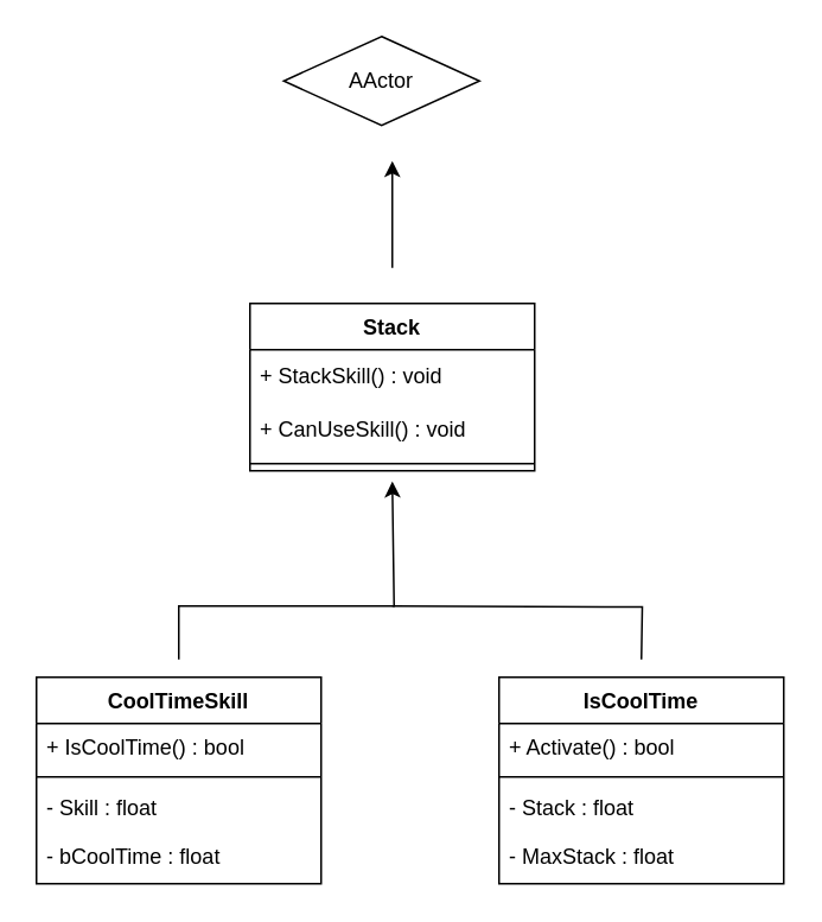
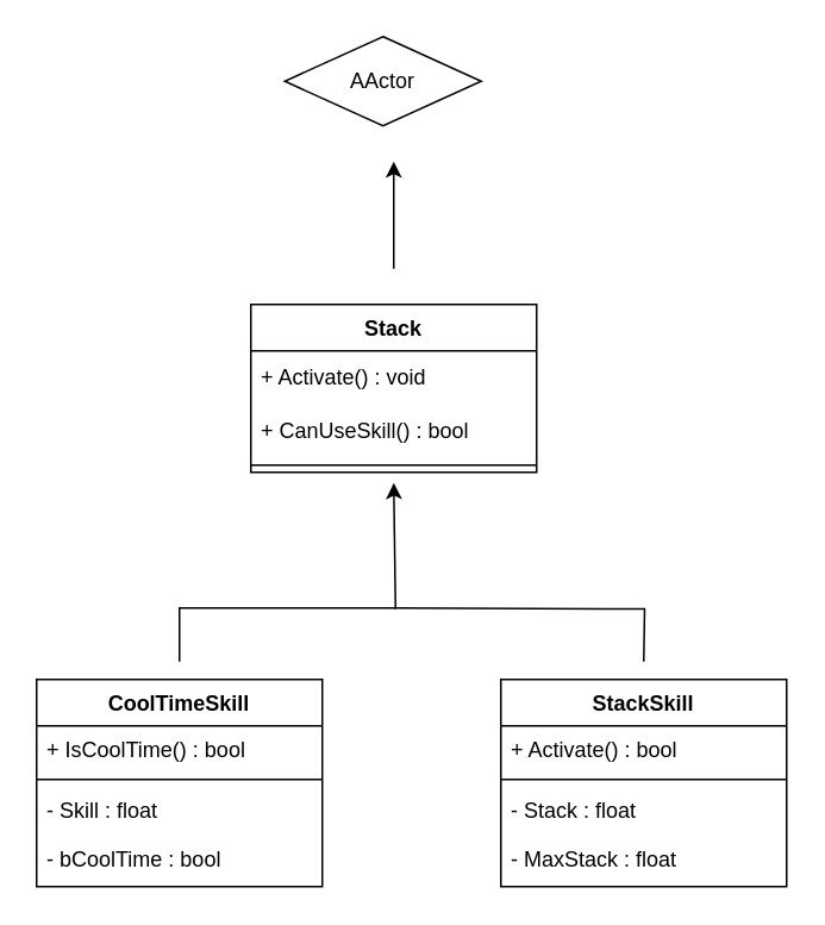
  <mxCell id="0" />
  <mxCell id="1" parent="0" />
  <mxCell id="2" value="Stack" style="swimlane;fontStyle=1;align=center;verticalAlign=top;childLayout=stackLayout;horizontal=1;startSize=26;horizontalStack=0;resizeParent=1;resizeParentMax=0;resizeLast=0;collapsible=1;marginBottom=0;whiteSpace=wrap;html=1;" vertex="1" parent="1"><mxGeometry x="140" y="170" width="160" height="94" as="geometry" /></mxCell>
- <mxCell id="3" value="+ StackSkill() : void" style="text;strokeColor=none;fillColor=none;align=left;verticalAlign=middle;spacingLeft=4;spacingRight=4;overflow=hidden;points=[[0,0.5],[1,0.5]];portConstraint=eastwest;rotatable=0;whiteSpace=wrap;html=1;" vertex="1" parent="2"><mxGeometry y="26" width="160" height="30" as="geometry" /></mxCell>
- <mxCell id="4" value="+ CanUseSkill() : void" style="text;strokeColor=none;fillColor=none;align=left;verticalAlign=middle;spacingLeft=4;spacingRight=4;overflow=hidden;points=[[0,0.5],[1,0.5]];portConstraint=eastwest;rotatable=0;whiteSpace=wrap;html=1;" vertex="1" parent="2"><mxGeometry y="56" width="160" height="30" as="geometry" /></mxCell>
+ <mxCell id="3" value="+ Activate() : void" style="text;strokeColor=none;fillColor=none;align=left;verticalAlign=middle;spacingLeft=4;spacingRight=4;overflow=hidden;points=[[0,0.5],[1,0.5]];portConstraint=eastwest;rotatable=0;whiteSpace=wrap;html=1;" vertex="1" parent="2"><mxGeometry y="26" width="160" height="30" as="geometry" /></mxCell>
+ <mxCell id="4" value="+ CanUseSkill() : bool" style="text;strokeColor=none;fillColor=none;align=left;verticalAlign=middle;spacingLeft=4;spacingRight=4;overflow=hidden;points=[[0,0.5],[1,0.5]];portConstraint=eastwest;rotatable=0;whiteSpace=wrap;html=1;" vertex="1" parent="2"><mxGeometry y="56" width="160" height="30" as="geometry" /></mxCell>
  <mxCell id="5" value="" style="line;strokeWidth=1;fillColor=none;align=left;verticalAlign=middle;spacingTop=-1;spacingLeft=3;spacingRight=3;rotatable=0;labelPosition=right;points=[];portConstraint=eastwest;strokeColor=inherit;" vertex="1" parent="2"><mxGeometry y="86" width="160" height="8" as="geometry" /></mxCell>
  <mxCell id="6" value="AActor" style="rhombus;html=1;whiteSpace=wrap;" vertex="1" parent="1"><mxGeometry x="159" y="20" width="110" height="50" as="geometry" /></mxCell>
  <mxCell id="7" value="" style="endArrow=classic;html=1;rounded=0;" edge="1" parent="1"><mxGeometry width="50" height="50" relative="1" as="geometry"><mxPoint x="220" y="150" as="sourcePoint" /><mxPoint x="220" y="90" as="targetPoint" /></mxGeometry></mxCell>
  <mxCell id="8" value="CoolTimeSkill" style="swimlane;fontStyle=1;align=center;verticalAlign=top;childLayout=stackLayout;horizontal=1;startSize=26;horizontalStack=0;resizeParent=1;resizeParentMax=0;resizeLast=0;collapsible=1;marginBottom=0;whiteSpace=wrap;html=1;" vertex="1" parent="1"><mxGeometry x="20" y="380" width="160" height="116" as="geometry" /></mxCell>
  <mxCell id="9" value="+ IsCoolTime() : bool" style="text;strokeColor=none;fillColor=none;align=left;verticalAlign=top;spacingLeft=4;spacingRight=4;overflow=hidden;rotatable=0;points=[[0,0.5],[1,0.5]];portConstraint=eastwest;whiteSpace=wrap;html=1;" vertex="1" parent="8"><mxGeometry y="26" width="160" height="26" as="geometry" /></mxCell>
  <mxCell id="10" value="" style="line;strokeWidth=1;fillColor=none;align=left;verticalAlign=middle;spacingTop=-1;spacingLeft=3;spacingRight=3;rotatable=0;labelPosition=right;points=[];portConstraint=eastwest;strokeColor=inherit;" vertex="1" parent="8"><mxGeometry y="52" width="160" height="8" as="geometry" /></mxCell>
  <mxCell id="11" value="- Skill : float" style="text;strokeColor=none;fillColor=none;align=left;verticalAlign=top;spacingLeft=4;spacingRight=4;overflow=hidden;rotatable=0;points=[[0,0.5],[1,0.5]];portConstraint=eastwest;whiteSpace=wrap;html=1;" vertex="1" parent="8"><mxGeometry y="60" width="160" height="26" as="geometry" /></mxCell>
- <mxCell id="12" value="- bCoolTime : float" style="text;strokeColor=none;fillColor=none;align=left;verticalAlign=middle;spacingLeft=4;spacingRight=4;overflow=hidden;points=[[0,0.5],[1,0.5]];portConstraint=eastwest;rotatable=0;whiteSpace=wrap;html=1;" vertex="1" parent="8"><mxGeometry y="86" width="160" height="30" as="geometry" /></mxCell>
+ <mxCell id="12" value="- bCoolTime : bool" style="text;strokeColor=none;fillColor=none;align=left;verticalAlign=middle;spacingLeft=4;spacingRight=4;overflow=hidden;points=[[0,0.5],[1,0.5]];portConstraint=eastwest;rotatable=0;whiteSpace=wrap;html=1;" vertex="1" parent="8"><mxGeometry y="86" width="160" height="30" as="geometry" /></mxCell>
  <mxCell id="13" value="" style="endArrow=classic;html=1;rounded=0;edgeStyle=orthogonalEdgeStyle;" edge="1" parent="1"><mxGeometry width="50" height="50" relative="1" as="geometry"><mxPoint x="100" y="370" as="sourcePoint" /><mxPoint x="220" y="270" as="targetPoint" /><Array as="points"><mxPoint x="100" y="340" /><mxPoint x="221" y="340" /></Array></mxGeometry></mxCell>
- <mxCell id="14" value="IsCoolTime" style="swimlane;fontStyle=1;align=center;verticalAlign=top;childLayout=stackLayout;horizontal=1;startSize=26;horizontalStack=0;resizeParent=1;resizeParentMax=0;resizeLast=0;collapsible=1;marginBottom=0;whiteSpace=wrap;html=1;" vertex="1" parent="1"><mxGeometry x="280" y="380" width="160" height="116" as="geometry" /></mxCell>
+ <mxCell id="14" value="StackSkill" style="swimlane;fontStyle=1;align=center;verticalAlign=top;childLayout=stackLayout;horizontal=1;startSize=26;horizontalStack=0;resizeParent=1;resizeParentMax=0;resizeLast=0;collapsible=1;marginBottom=0;whiteSpace=wrap;html=1;" vertex="1" parent="1"><mxGeometry x="280" y="380" width="160" height="116" as="geometry" /></mxCell>
  <mxCell id="15" value="+ Activate() : bool" style="text;strokeColor=none;fillColor=none;align=left;verticalAlign=top;spacingLeft=4;spacingRight=4;overflow=hidden;rotatable=0;points=[[0,0.5],[1,0.5]];portConstraint=eastwest;whiteSpace=wrap;html=1;" vertex="1" parent="14"><mxGeometry y="26" width="160" height="26" as="geometry" /></mxCell>
  <mxCell id="16" value="" style="line;strokeWidth=1;fillColor=none;align=left;verticalAlign=middle;spacingTop=-1;spacingLeft=3;spacingRight=3;rotatable=0;labelPosition=right;points=[];portConstraint=eastwest;strokeColor=inherit;" vertex="1" parent="14"><mxGeometry y="52" width="160" height="8" as="geometry" /></mxCell>
  <mxCell id="17" value="- Stack : float" style="text;strokeColor=none;fillColor=none;align=left;verticalAlign=top;spacingLeft=4;spacingRight=4;overflow=hidden;rotatable=0;points=[[0,0.5],[1,0.5]];portConstraint=eastwest;whiteSpace=wrap;html=1;" vertex="1" parent="14"><mxGeometry y="60" width="160" height="26" as="geometry" /></mxCell>
  <mxCell id="18" value="- MaxStack : float" style="text;strokeColor=none;fillColor=none;align=left;verticalAlign=middle;spacingLeft=4;spacingRight=4;overflow=hidden;points=[[0,0.5],[1,0.5]];portConstraint=eastwest;rotatable=0;whiteSpace=wrap;html=1;" vertex="1" parent="14"><mxGeometry y="86" width="160" height="30" as="geometry" /></mxCell>
  <mxCell id="19" value="" style="endArrow=none;html=1;rounded=0;edgeStyle=orthogonalEdgeStyle;" edge="1" parent="1"><mxGeometry width="50" height="50" relative="1" as="geometry"><mxPoint x="220" y="340" as="sourcePoint" /><mxPoint x="360" y="370" as="targetPoint" /></mxGeometry></mxCell>
